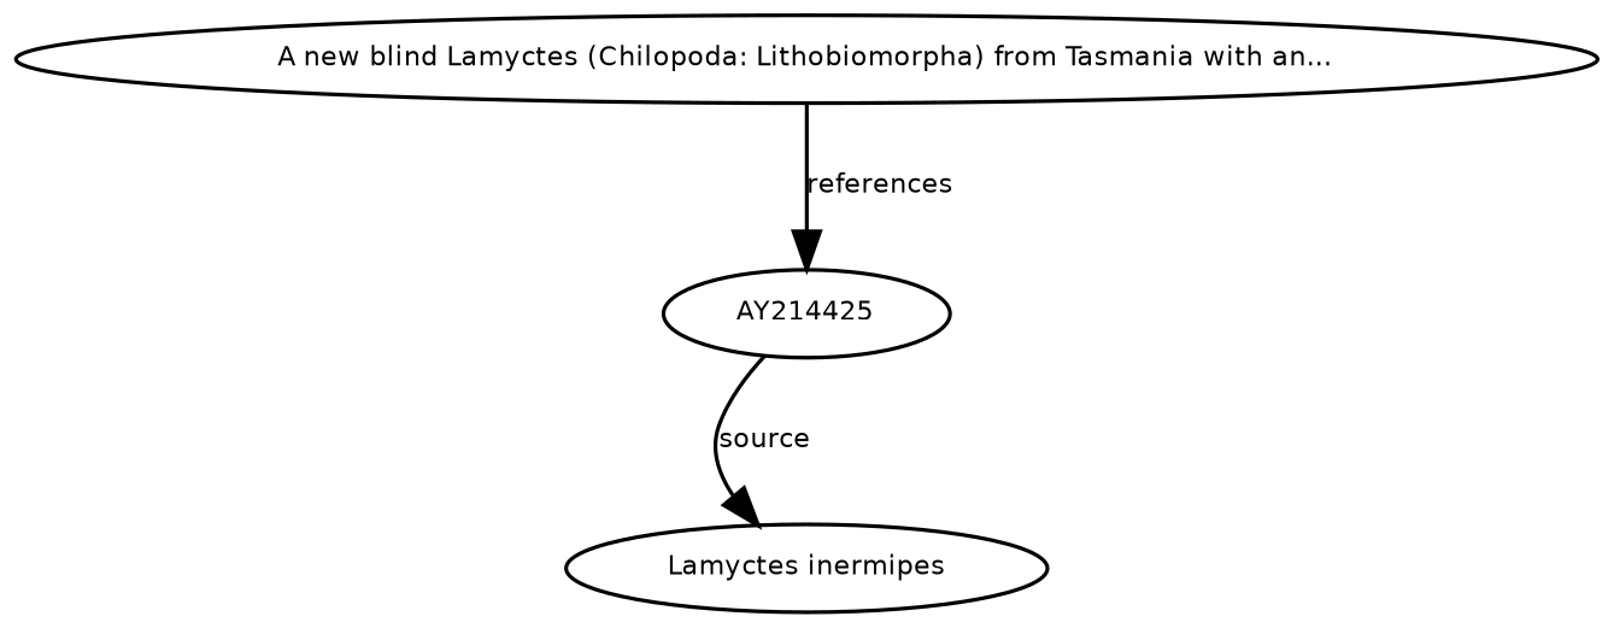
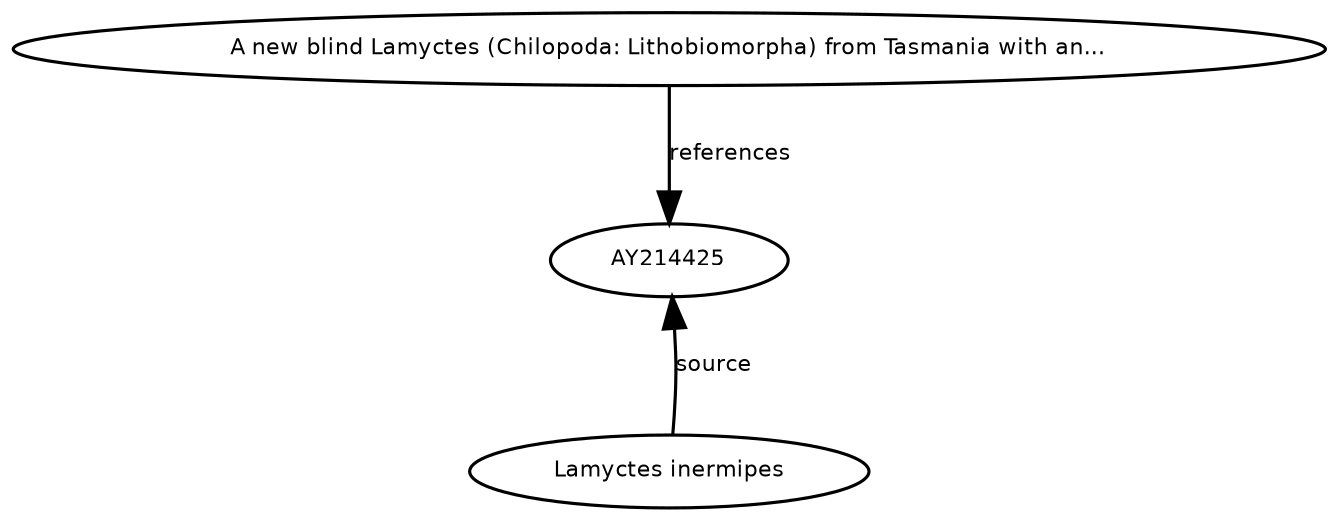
  digraph {
    node [fontname=Helvetica fontsize=7]
    edge [fontname=Helvetica fontsize=7]
    n1 [height=0.27433100247 label=AY214425 width=0.27433100247]
    n2 [height=0.27433100247 label="Lamyctes inermipes" width=0.27433100247]
    n3 [height=0.27433100247 label="A new blind Lamyctes (Chilopoda: Lithobiomorpha) from Tasmania with an..." width=0.27433100247]
-   n1 -> n2 [label=source]
+   n2 -> n1 [label=source]
    n3 -> n1 [label=references]
  }
